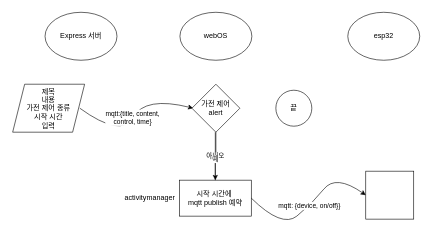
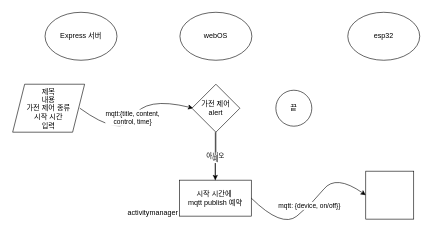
  <mxCell id="0" />
  <mxCell id="1" parent="0" />
  <mxCell id="2" value="Express 서버" style="ellipse;whiteSpace=wrap;html=1;" vertex="1" parent="1"><mxGeometry x="74" y="20" width="120" height="80" as="geometry" /></mxCell>
  <mxCell id="3" value="webOS" style="ellipse;whiteSpace=wrap;html=1;" vertex="1" parent="1"><mxGeometry x="299" y="20" width="120" height="80" as="geometry" /></mxCell>
  <mxCell id="4" value="esp32" style="ellipse;whiteSpace=wrap;html=1;" vertex="1" parent="1"><mxGeometry x="579" y="20" width="120" height="80" as="geometry" /></mxCell>
  <mxCell id="5" value="제목&lt;br&gt;내용&lt;br&gt;가전 제어 종류&lt;br&gt;시작 시간&lt;br&gt;입력" style="shape=parallelogram;perimeter=parallelogramPerimeter;whiteSpace=wrap;html=1;fixedSize=1;" vertex="1" parent="1"><mxGeometry x="20" y="140" width="120" height="80" as="geometry" /></mxCell>
  <mxCell id="6" value="mqtt:{title, content, &lt;br&gt;control, time}" style="curved=1;endArrow=classic;html=1;rounded=0;exitX=1;exitY=0.5;exitDx=0;exitDy=0;entryX=0;entryY=0.5;entryDx=0;entryDy=0;" edge="1" parent="1"><mxGeometry width="50" height="50" relative="1" as="geometry"><mxPoint x="132" y="180" as="sourcePoint" /><mxPoint x="321" y="180" as="targetPoint" /><Array as="points"><mxPoint x="201" y="230" /><mxPoint x="241" y="160" /></Array></mxGeometry></mxCell>
  <mxCell id="7" value="아니오" style="edgeStyle=orthogonalEdgeStyle;rounded=0;orthogonalLoop=1;jettySize=auto;html=1;" edge="1" parent="1" source="9" target="11"><mxGeometry relative="1" as="geometry" /></mxCell>
  <mxCell id="8" value="예" style="edgeStyle=orthogonalEdgeStyle;rounded=0;orthogonalLoop=1;jettySize=auto;html=1;" edge="1" parent="1"><mxGeometry relative="1" as="geometry"><mxPoint x="358" y="220" as="sourcePoint" /><mxPoint x="358" y="310" as="targetPoint" /></mxGeometry></mxCell>
  <mxCell id="9" value="가전 제어&lt;br&gt;alert" style="rhombus;whiteSpace=wrap;html=1;" vertex="1" parent="1"><mxGeometry x="319" y="140" width="80" height="80" as="geometry" /></mxCell>
  <mxCell id="10" value="끝" style="ellipse;whiteSpace=wrap;html=1;" vertex="1" parent="1"><mxGeometry x="459" y="150" width="60" height="60" as="geometry" /></mxCell>
  <mxCell id="11" value="시작 시간에&amp;nbsp;&lt;br&gt;mqtt publish 예약" style="whiteSpace=wrap;html=1;" vertex="1" parent="1"><mxGeometry x="298" y="300" width="120" height="60" as="geometry" /></mxCell>
- <mxCell id="12" value="activitymanager" style="text;html=1;strokeColor=none;fillColor=none;align=center;verticalAlign=middle;whiteSpace=wrap;rounded=0;" vertex="1" parent="1"><mxGeometry x="219" y="315" width="60" height="30" as="geometry" /></mxCell>
+ <mxCell id="12" value="activitymanager" style="text;html=1;strokeColor=none;fillColor=none;align=center;verticalAlign=middle;whiteSpace=wrap;rounded=0;" vertex="1" parent="1"><mxGeometry x="224" y="340" width="60" height="30" as="geometry" /></mxCell>
  <mxCell id="13" value="" style="whiteSpace=wrap;html=1;aspect=fixed;" vertex="1" parent="1"><mxGeometry x="609" y="285" width="80" height="80" as="geometry" /></mxCell>
  <mxCell id="14" value="mqtt: {device, on/off}}" style="curved=1;endArrow=classic;html=1;rounded=0;exitX=1;exitY=0.5;exitDx=0;exitDy=0;entryX=0;entryY=0.5;entryDx=0;entryDy=0;" edge="1" parent="1" source="11" target="13"><mxGeometry width="50" height="50" relative="1" as="geometry"><mxPoint x="579" y="320" as="sourcePoint" /><mxPoint x="629" y="270" as="targetPoint" /><Array as="points"><mxPoint x="469" y="380" /><mxPoint x="519" y="340" /><mxPoint x="559" y="290" /></Array></mxGeometry></mxCell>
